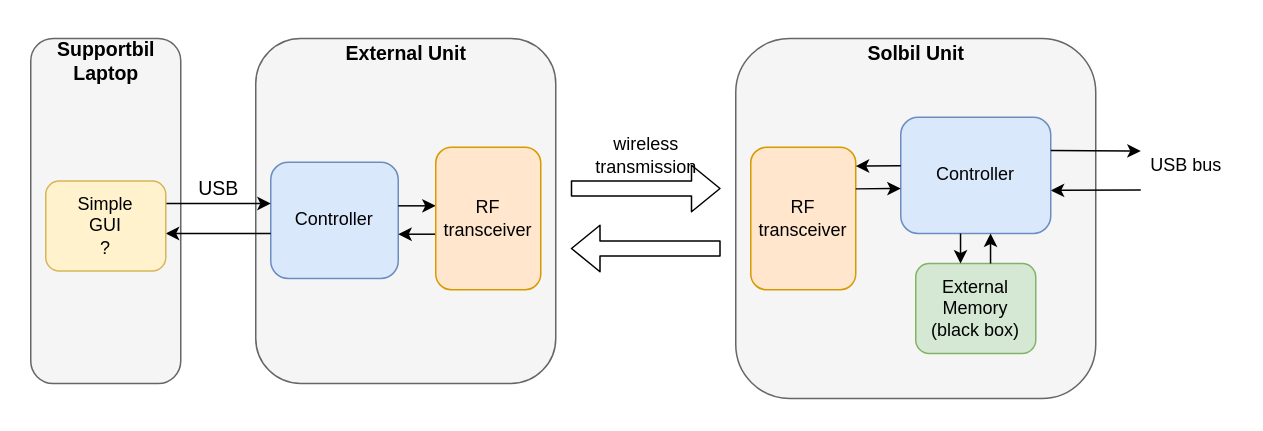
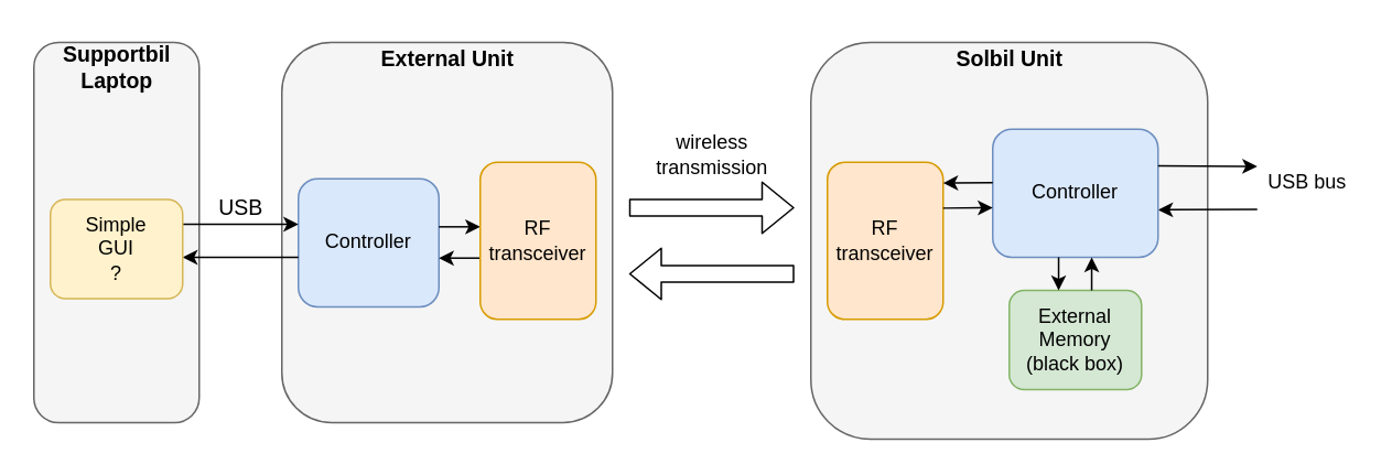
  <mxCell id="0" />
  <mxCell id="1" parent="0" />
  <mxCell id="2" value="" style="rounded=1;whiteSpace=wrap;html=1;fillColor=#f5f5f5;strokeColor=#666666;fontColor=#333333;" vertex="1" parent="1"><mxGeometry x="490" y="25" width="240" height="240" as="geometry" /></mxCell>
  <mxCell id="3" value="" style="rounded=1;whiteSpace=wrap;html=1;fillColor=#f5f5f5;strokeColor=#666666;fontColor=#333333;" vertex="1" parent="1"><mxGeometry x="170" y="25" width="200" height="230" as="geometry" /></mxCell>
  <mxCell id="4" value="RF&lt;br&gt;transceiver" style="rounded=1;whiteSpace=wrap;html=1;fillColor=#ffe6cc;strokeColor=#d79b00;" vertex="1" parent="1"><mxGeometry x="500" y="97.5" width="70" height="95" as="geometry" /></mxCell>
  <mxCell id="5" value="" style="shape=flexArrow;endArrow=classic;html=1;" edge="1" parent="1"><mxGeometry width="50" height="50" relative="1" as="geometry"><mxPoint x="380" y="125" as="sourcePoint" /><mxPoint x="480" y="125" as="targetPoint" /></mxGeometry></mxCell>
  <mxCell id="6" value="" style="shape=flexArrow;endArrow=classic;html=1;" edge="1" parent="1"><mxGeometry width="50" height="50" relative="1" as="geometry"><mxPoint x="480" y="165" as="sourcePoint" /><mxPoint x="380" y="165" as="targetPoint" /></mxGeometry></mxCell>
  <mxCell id="7" value="Solbil Unit" style="text;html=1;align=center;verticalAlign=middle;resizable=0;points=[];autosize=1;fontStyle=1;fontSize=13;" vertex="1" parent="1"><mxGeometry x="570" y="25" width="80" height="20" as="geometry" /></mxCell>
  <mxCell id="8" value="External Unit" style="text;html=1;align=center;verticalAlign=middle;resizable=0;points=[];autosize=1;fontStyle=1;fontSize=13;" vertex="1" parent="1"><mxGeometry x="215" y="25" width="110" height="20" as="geometry" /></mxCell>
  <mxCell id="9" value="" style="endArrow=classic;html=1;" edge="1" parent="1"><mxGeometry width="50" height="50" relative="1" as="geometry"><mxPoint x="760" y="126" as="sourcePoint" /><mxPoint x="700" y="126.25" as="targetPoint" /></mxGeometry></mxCell>
  <mxCell id="10" value="USB bus" style="text;html=1;align=center;verticalAlign=middle;resizable=0;points=[];autosize=1;" vertex="1" parent="1"><mxGeometry x="760" y="100" width="60" height="20" as="geometry" /></mxCell>
  <mxCell id="11" value="Controller" style="rounded=1;whiteSpace=wrap;html=1;fillColor=#dae8fc;strokeColor=#6c8ebf;" vertex="1" parent="1"><mxGeometry x="600" y="77.5" width="100" height="77.5" as="geometry" /></mxCell>
  <mxCell id="12" value="External Memory&lt;br&gt;(black box)" style="rounded=1;whiteSpace=wrap;html=1;fillColor=#d5e8d4;strokeColor=#82b366;" vertex="1" parent="1"><mxGeometry x="610" y="175" width="80" height="60" as="geometry" /></mxCell>
  <mxCell id="13" value="" style="endArrow=classic;html=1;" edge="1" parent="1"><mxGeometry width="50" height="50" relative="1" as="geometry"><mxPoint x="639.86" y="155" as="sourcePoint" /><mxPoint x="639.86" y="175" as="targetPoint" /></mxGeometry></mxCell>
  <mxCell id="14" value="" style="endArrow=classic;html=1;" edge="1" parent="1"><mxGeometry width="50" height="50" relative="1" as="geometry"><mxPoint x="659.86" y="175" as="sourcePoint" /><mxPoint x="659.86" y="155" as="targetPoint" /></mxGeometry></mxCell>
  <mxCell id="15" value="Controller" style="rounded=1;whiteSpace=wrap;html=1;fillColor=#dae8fc;strokeColor=#6c8ebf;" vertex="1" parent="1"><mxGeometry x="180" y="107.5" width="85" height="77.5" as="geometry" /></mxCell>
  <mxCell id="16" value="" style="endArrow=classic;html=1;" edge="1" parent="1"><mxGeometry width="50" height="50" relative="1" as="geometry"><mxPoint x="265" y="136.55" as="sourcePoint" /><mxPoint x="290" y="136.55" as="targetPoint" /></mxGeometry></mxCell>
  <mxCell id="17" value="" style="endArrow=classic;html=1;" edge="1" parent="1"><mxGeometry width="50" height="50" relative="1" as="geometry"><mxPoint x="290" y="155.47" as="sourcePoint" /><mxPoint x="265" y="155.47" as="targetPoint" /></mxGeometry></mxCell>
  <mxCell id="18" value="" style="rounded=1;whiteSpace=wrap;html=1;fillColor=#f5f5f5;strokeColor=#666666;fontColor=#333333;" vertex="1" parent="1"><mxGeometry x="20" y="25" width="100" height="230" as="geometry" /></mxCell>
  <mxCell id="19" value="Supportbil&lt;br style=&quot;font-size: 13px;&quot;&gt;Laptop" style="text;html=1;align=center;verticalAlign=middle;resizable=0;points=[];autosize=1;fontStyle=1;fontSize=13;" vertex="1" parent="1"><mxGeometry x="30" y="20" width="80" height="40" as="geometry" /></mxCell>
  <mxCell id="20" value="" style="endArrow=classic;html=1;" edge="1" parent="1"><mxGeometry width="50" height="50" relative="1" as="geometry"><mxPoint x="700" y="99.67" as="sourcePoint" /><mxPoint x="760" y="100" as="targetPoint" /></mxGeometry></mxCell>
  <mxCell id="21" value="RF&lt;br&gt;transceiver" style="rounded=1;whiteSpace=wrap;html=1;fillColor=#ffe6cc;strokeColor=#d79b00;" vertex="1" parent="1"><mxGeometry x="290" y="97.5" width="70" height="95" as="geometry" /></mxCell>
- <mxCell id="22" value="wireless&lt;br&gt;transmission" style="text;html=1;align=center;verticalAlign=middle;resizable=0;points=[];autosize=1;" vertex="1" parent="1"><mxGeometry x="390" y="87.5" width="80" height="30" as="geometry" /></mxCell>
+ <mxCell id="22" value="wireless&lt;br&gt;transmission" style="text;html=1;align=center;verticalAlign=middle;resizable=0;points=[];autosize=1;" vertex="1" parent="1"><mxGeometry x="390" y="77.5" width="80" height="30" as="geometry" /></mxCell>
  <mxCell id="23" value="" style="endArrow=classic;html=1;" edge="1" parent="1"><mxGeometry width="50" height="50" relative="1" as="geometry"><mxPoint x="600" y="109.83" as="sourcePoint" /><mxPoint x="570" y="110.08" as="targetPoint" /></mxGeometry></mxCell>
  <mxCell id="24" value="" style="endArrow=classic;html=1;" edge="1" parent="1"><mxGeometry width="50" height="50" relative="1" as="geometry"><mxPoint x="570" y="125.25" as="sourcePoint" /><mxPoint x="600" y="125" as="targetPoint" /></mxGeometry></mxCell>
  <mxCell id="25" value="" style="endArrow=classic;html=1;" edge="1" parent="1"><mxGeometry width="50" height="50" relative="1" as="geometry"><mxPoint x="110" y="135" as="sourcePoint" /><mxPoint x="180" y="135" as="targetPoint" /></mxGeometry></mxCell>
  <mxCell id="26" value="" style="endArrow=classic;html=1;" edge="1" parent="1"><mxGeometry width="50" height="50" relative="1" as="geometry"><mxPoint x="180" y="155" as="sourcePoint" /><mxPoint x="110" y="155" as="targetPoint" /></mxGeometry></mxCell>
  <mxCell id="27" value="Simple&lt;br&gt;GUI&lt;br&gt;?" style="rounded=1;whiteSpace=wrap;html=1;fillColor=#fff2cc;strokeColor=#d6b656;" vertex="1" parent="1"><mxGeometry x="30" y="120" width="80" height="60" as="geometry" /></mxCell>
  <mxCell id="28" value="USB" style="text;html=1;align=center;verticalAlign=middle;resizable=0;points=[];autosize=1;fontSize=13;" vertex="1" parent="1"><mxGeometry x="125" y="115" width="40" height="20" as="geometry" /></mxCell>
